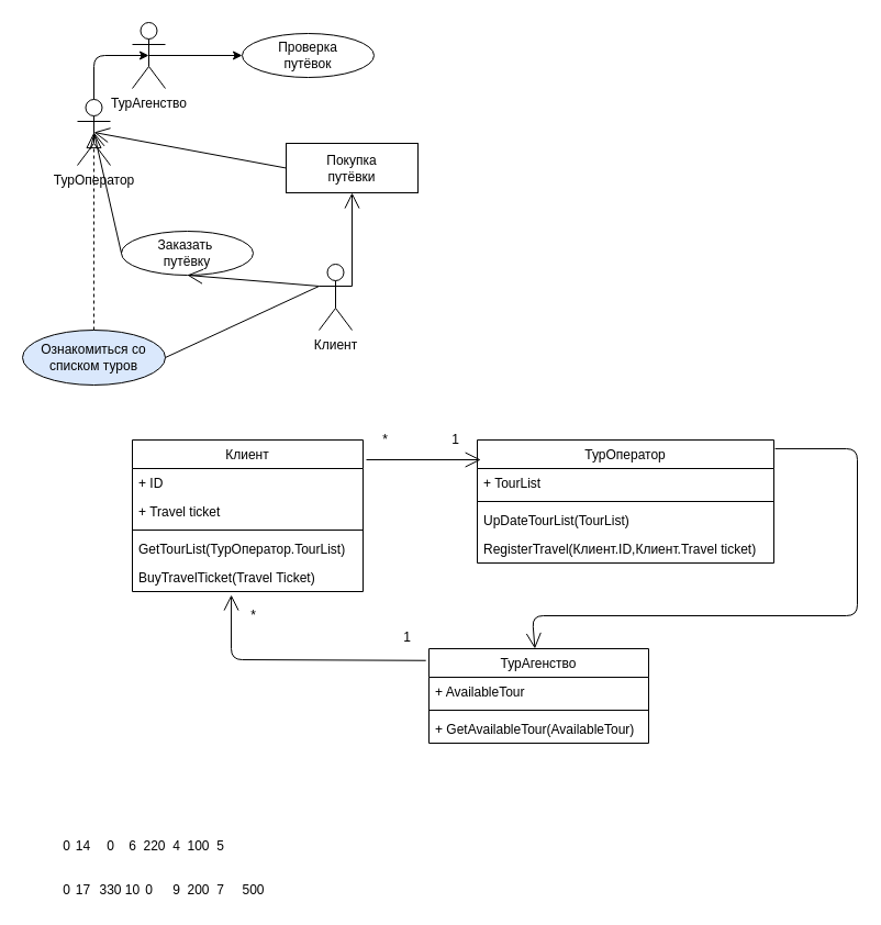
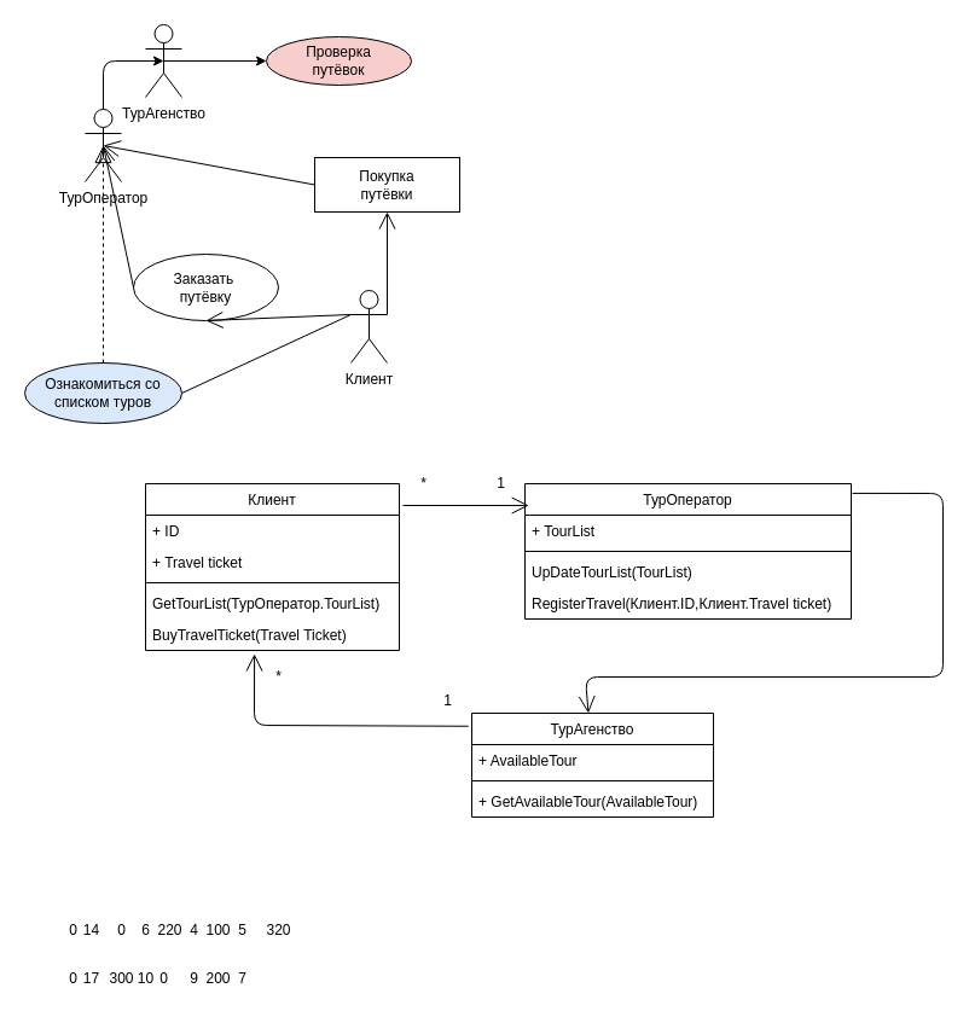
  <mxCell id="0" />
  <mxCell id="1" parent="0" />
  <mxCell id="2" value="Ознакомиться со&lt;br&gt;списком туров" style="ellipse;whiteSpace=wrap;html=1;fillColor=#dae8fc;" vertex="1" parent="1"><mxGeometry x="20" y="300" width="130" height="50" as="geometry" /></mxCell>
- <mxCell id="3" value="Заказать&amp;nbsp;&lt;br&gt;путёвку" style="ellipse;whiteSpace=wrap;html=1;" vertex="1" parent="1"><mxGeometry x="110" y="210" width="120" height="40" as="geometry" /></mxCell>
+ <mxCell id="3" value="Заказать&amp;nbsp;&lt;br&gt;путёвку" style="ellipse;whiteSpace=wrap;html=1;" vertex="1" parent="1"><mxGeometry x="110" y="210" width="120" height="55" as="geometry" /></mxCell>
  <mxCell id="4" value="ТурОператор" style="shape=umlActor;verticalLabelPosition=bottom;labelBackgroundColor=#ffffff;verticalAlign=top;html=1;outlineConnect=0;" vertex="1" parent="1"><mxGeometry x="70" y="90" width="30" height="60" as="geometry" /></mxCell>
  <mxCell id="5" value="" style="endArrow=none;html=1;entryX=1;entryY=0.5;entryDx=0;entryDy=0;exitX=0;exitY=0.333;exitDx=0;exitDy=0;exitPerimeter=0;" edge="1" parent="1" source="10" target="2"><mxGeometry width="50" height="50" relative="1" as="geometry"><mxPoint x="120" y="290" as="sourcePoint" /><mxPoint x="170" y="240" as="targetPoint" /></mxGeometry></mxCell>
  <mxCell id="6" value="Покупка&lt;br&gt;путёвки" style="whiteSpace=wrap;html=1;rounded=0;" vertex="1" parent="1"><mxGeometry x="260" y="130" width="120" height="45" as="geometry" /></mxCell>
  <mxCell id="7" value="ТурАгенство" style="shape=umlActor;verticalLabelPosition=bottom;labelBackgroundColor=#ffffff;verticalAlign=top;html=1;" vertex="1" parent="1"><mxGeometry x="120" y="20" width="30" height="60" as="geometry" /></mxCell>
- <mxCell id="8" value="Проверка&lt;br&gt;путёвок" style="ellipse;whiteSpace=wrap;html=1;" vertex="1" parent="1"><mxGeometry x="220" y="30" width="120" height="40" as="geometry" /></mxCell>
+ <mxCell id="8" value="Проверка&lt;br&gt;путёвок" style="ellipse;whiteSpace=wrap;html=1;fillColor=#f8cecc;" vertex="1" parent="1"><mxGeometry x="220" y="30" width="120" height="40" as="geometry" /></mxCell>
  <mxCell id="9" value="" style="endArrow=classic;html=1;entryX=0;entryY=0.5;entryDx=0;entryDy=0;exitX=0.5;exitY=0.5;exitDx=0;exitDy=0;exitPerimeter=0;" edge="1" parent="1" source="7" target="8"><mxGeometry width="50" height="50" relative="1" as="geometry"><mxPoint x="220" y="30" as="sourcePoint" /><mxPoint x="460" y="180" as="targetPoint" /></mxGeometry></mxCell>
  <mxCell id="10" value="Клиент" style="shape=umlActor;verticalLabelPosition=bottom;labelBackgroundColor=#ffffff;verticalAlign=top;html=1;outlineConnect=0;" vertex="1" parent="1"><mxGeometry x="290" y="240" width="30" height="60" as="geometry" /></mxCell>
  <mxCell id="11" value="" style="endArrow=block;dashed=1;endFill=0;endSize=12;html=1;exitX=0.5;exitY=0;exitDx=0;exitDy=0;entryX=0.5;entryY=0.5;entryDx=0;entryDy=0;entryPerimeter=0;" edge="1" parent="1" source="2" target="4"><mxGeometry width="160" relative="1" as="geometry"><mxPoint x="330" y="172.5" as="sourcePoint" /><mxPoint x="250" y="172.5" as="targetPoint" /></mxGeometry></mxCell>
  <mxCell id="12" value="" style="endArrow=classic;html=1;exitX=0.5;exitY=0;exitDx=0;exitDy=0;exitPerimeter=0;entryX=0.5;entryY=0.5;entryDx=0;entryDy=0;entryPerimeter=0;" edge="1" parent="1" source="4" target="7"><mxGeometry width="50" height="50" relative="1" as="geometry"><mxPoint x="410" y="250" as="sourcePoint" /><mxPoint x="460" y="200" as="targetPoint" /><Array as="points"><mxPoint x="85" y="50" /></Array></mxGeometry></mxCell>
  <mxCell id="13" value="" style="endArrow=open;endFill=1;endSize=12;html=1;exitX=0;exitY=0.5;exitDx=0;exitDy=0;entryX=0.5;entryY=0.5;entryDx=0;entryDy=0;entryPerimeter=0;" edge="1" parent="1" source="3" target="4"><mxGeometry width="160" relative="1" as="geometry"><mxPoint x="350" y="230" as="sourcePoint" /><mxPoint x="510" y="230" as="targetPoint" /></mxGeometry></mxCell>
  <mxCell id="14" value="" style="endArrow=open;endFill=1;endSize=12;html=1;exitX=0;exitY=0.5;exitDx=0;exitDy=0;entryX=0.5;entryY=0.5;entryDx=0;entryDy=0;entryPerimeter=0;" edge="1" parent="1" source="6" target="4"><mxGeometry width="160" relative="1" as="geometry"><mxPoint x="350" y="230" as="sourcePoint" /><mxPoint x="510" y="230" as="targetPoint" /></mxGeometry></mxCell>
  <mxCell id="15" value="" style="endArrow=open;endFill=1;endSize=12;html=1;exitX=0;exitY=0.333;exitDx=0;exitDy=0;exitPerimeter=0;entryX=0.5;entryY=1;entryDx=0;entryDy=0;" edge="1" parent="1" source="10" target="3"><mxGeometry width="160" relative="1" as="geometry"><mxPoint x="350" y="230" as="sourcePoint" /><mxPoint x="510" y="230" as="targetPoint" /></mxGeometry></mxCell>
  <mxCell id="16" value="" style="endArrow=open;endFill=1;endSize=12;html=1;exitX=1;exitY=0.333;exitDx=0;exitDy=0;exitPerimeter=0;entryX=0.5;entryY=1;entryDx=0;entryDy=0;" edge="1" parent="1" source="10" target="6"><mxGeometry width="160" relative="1" as="geometry"><mxPoint x="300" y="270" as="sourcePoint" /><mxPoint x="180" y="275" as="targetPoint" /></mxGeometry></mxCell>
  <mxCell id="17" value="" style="endArrow=open;endFill=1;endSize=12;html=1;entryX=0.012;entryY=0.161;entryDx=0;entryDy=0;entryPerimeter=0;" edge="1" parent="1" target="26"><mxGeometry width="160" relative="1" as="geometry"><mxPoint x="333" y="418" as="sourcePoint" /><mxPoint x="510" y="360" as="targetPoint" /></mxGeometry></mxCell>
  <mxCell id="18" value="Клиент" style="swimlane;fontStyle=0;childLayout=stackLayout;horizontal=1;startSize=26;fillColor=none;horizontalStack=0;resizeParent=1;resizeParentMax=0;resizeLast=0;collapsible=1;marginBottom=0;" vertex="1" parent="1"><mxGeometry x="120" y="400" width="210" height="138" as="geometry" /></mxCell>
  <mxCell id="19" value="+ ID" style="text;strokeColor=none;fillColor=none;spacingLeft=4;spacingRight=4;overflow=hidden;rotatable=0;points=[[0,0.5],[1,0.5]];portConstraint=eastwest;fontSize=12;" vertex="1" parent="18"><mxGeometry y="26" width="210" height="26" as="geometry" /></mxCell>
  <mxCell id="20" value="+ Travel ticket" style="text;strokeColor=none;fillColor=none;align=left;verticalAlign=top;spacingLeft=4;spacingRight=4;overflow=hidden;rotatable=0;points=[[0,0.5],[1,0.5]];portConstraint=eastwest;" vertex="1" parent="18"><mxGeometry y="52" width="210" height="26" as="geometry" /></mxCell>
  <mxCell id="21" value="" style="line;strokeWidth=1;fillColor=none;align=left;verticalAlign=middle;spacingTop=-1;spacingLeft=3;spacingRight=3;rotatable=0;labelPosition=right;points=[];portConstraint=eastwest;fontSize=12;" vertex="1" parent="18"><mxGeometry y="78" width="210" height="8" as="geometry" /></mxCell>
  <mxCell id="22" value="GetTourList(ТурОператор.TourList)" style="text;strokeColor=none;fillColor=none;spacingLeft=4;spacingRight=4;overflow=hidden;rotatable=0;points=[[0,0.5],[1,0.5]];portConstraint=eastwest;fontSize=12;" vertex="1" parent="18"><mxGeometry y="86" width="210" height="26" as="geometry" /></mxCell>
  <mxCell id="23" value="BuyTravelTicket(Travel Ticket)" style="text;strokeColor=none;fillColor=none;spacingLeft=4;spacingRight=4;overflow=hidden;rotatable=0;points=[[0,0.5],[1,0.5]];portConstraint=eastwest;fontSize=12;" vertex="1" parent="18"><mxGeometry y="112" width="210" height="26" as="geometry" /></mxCell>
  <mxCell id="24" value="*" style="text;html=1;align=center;verticalAlign=middle;resizable=0;points=[];autosize=1;" vertex="1" parent="1"><mxGeometry x="340" y="390" width="20" height="20" as="geometry" /></mxCell>
  <mxCell id="25" value="1" style="text;html=1;align=center;verticalAlign=middle;resizable=0;points=[];autosize=1;" vertex="1" parent="1"><mxGeometry x="404" y="390" width="20" height="20" as="geometry" /></mxCell>
  <mxCell id="26" value="ТурОператор" style="swimlane;fontStyle=0;childLayout=stackLayout;horizontal=1;startSize=26;fillColor=none;horizontalStack=0;resizeParent=1;resizeParentMax=0;resizeLast=0;collapsible=1;marginBottom=0;" vertex="1" parent="1"><mxGeometry x="434" y="400" width="270" height="112" as="geometry" /></mxCell>
  <mxCell id="27" value="+ TourList" style="text;strokeColor=none;fillColor=none;align=left;verticalAlign=top;spacingLeft=4;spacingRight=4;overflow=hidden;rotatable=0;points=[[0,0.5],[1,0.5]];portConstraint=eastwest;" vertex="1" parent="26"><mxGeometry y="26" width="270" height="26" as="geometry" /></mxCell>
  <mxCell id="28" value="" style="line;strokeWidth=1;fillColor=none;align=left;verticalAlign=middle;spacingTop=-1;spacingLeft=3;spacingRight=3;rotatable=0;labelPosition=right;points=[];portConstraint=eastwest;fontSize=12;" vertex="1" parent="26"><mxGeometry y="52" width="270" height="8" as="geometry" /></mxCell>
  <mxCell id="29" value="UpDateTourList(TourList)" style="text;strokeColor=none;fillColor=none;spacingLeft=4;spacingRight=4;overflow=hidden;rotatable=0;points=[[0,0.5],[1,0.5]];portConstraint=eastwest;fontSize=12;" vertex="1" parent="26"><mxGeometry y="60" width="270" height="26" as="geometry" /></mxCell>
  <mxCell id="30" value="RegisterTravel(Клиент.ID,Клиент.Travel ticket)" style="text;strokeColor=none;fillColor=none;spacingLeft=4;spacingRight=4;overflow=hidden;rotatable=0;points=[[0,0.5],[1,0.5]];portConstraint=eastwest;fontSize=12;" vertex="1" parent="26"><mxGeometry y="86" width="270" height="26" as="geometry" /></mxCell>
  <mxCell id="31" value="ТурАгенство" style="swimlane;fontStyle=0;childLayout=stackLayout;horizontal=1;startSize=26;fillColor=none;horizontalStack=0;resizeParent=1;resizeParentMax=0;resizeLast=0;collapsible=1;marginBottom=0;" vertex="1" parent="1"><mxGeometry x="390" y="590" width="200" height="86" as="geometry" /></mxCell>
  <mxCell id="32" value="+ AvailableTour" style="text;strokeColor=none;fillColor=none;align=left;verticalAlign=top;spacingLeft=4;spacingRight=4;overflow=hidden;rotatable=0;points=[[0,0.5],[1,0.5]];portConstraint=eastwest;" vertex="1" parent="31"><mxGeometry y="26" width="200" height="26" as="geometry" /></mxCell>
  <mxCell id="33" value="" style="line;strokeWidth=1;fillColor=none;align=left;verticalAlign=middle;spacingTop=-1;spacingLeft=3;spacingRight=3;rotatable=0;labelPosition=right;points=[];portConstraint=eastwest;" vertex="1" parent="31"><mxGeometry y="52" width="200" height="8" as="geometry" /></mxCell>
  <mxCell id="34" value="+ GetAvailableTour(AvailableTour)" style="text;strokeColor=none;fillColor=none;align=left;verticalAlign=top;spacingLeft=4;spacingRight=4;overflow=hidden;rotatable=0;points=[[0,0.5],[1,0.5]];portConstraint=eastwest;" vertex="1" parent="31"><mxGeometry y="60" width="200" height="26" as="geometry" /></mxCell>
  <mxCell id="35" value="" style="endArrow=open;endFill=1;endSize=12;html=1;exitX=-0.014;exitY=0.125;exitDx=0;exitDy=0;exitPerimeter=0;entryX=0.429;entryY=1.115;entryDx=0;entryDy=0;entryPerimeter=0;" edge="1" parent="1" source="31" target="23"><mxGeometry width="160" relative="1" as="geometry"><mxPoint x="350" y="560" as="sourcePoint" /><mxPoint x="510" y="560" as="targetPoint" /><Array as="points"><mxPoint x="210" y="600" /></Array></mxGeometry></mxCell>
  <mxCell id="36" value="*" style="text;html=1;align=center;verticalAlign=middle;resizable=0;points=[];autosize=1;" vertex="1" parent="1"><mxGeometry x="220" y="550" width="20" height="20" as="geometry" /></mxCell>
  <mxCell id="37" value="1" style="text;html=1;align=center;verticalAlign=middle;resizable=0;points=[];autosize=1;" vertex="1" parent="1"><mxGeometry x="360" y="570" width="20" height="20" as="geometry" /></mxCell>
  <mxCell id="38" value="" style="endArrow=open;endFill=1;endSize=12;html=1;exitX=1.004;exitY=0.071;exitDx=0;exitDy=0;exitPerimeter=0;" edge="1" parent="1" source="26" target="31"><mxGeometry width="160" relative="1" as="geometry"><mxPoint x="740" y="410" as="sourcePoint" /><mxPoint x="510" y="430" as="targetPoint" /><Array as="points"><mxPoint x="780" y="408" /><mxPoint x="780" y="560" /><mxPoint x="484" y="560" /></Array></mxGeometry></mxCell>
  <mxCell id="39" value="0" style="text;html=1;align=center;verticalAlign=middle;resizable=0;points=[];autosize=1;" vertex="1" parent="1"><mxGeometry x="50" y="760" width="20" height="20" as="geometry" /></mxCell>
  <mxCell id="40" value="14" style="text;html=1;align=center;verticalAlign=middle;resizable=0;points=[];autosize=1;" vertex="1" parent="1"><mxGeometry x="60" y="760" width="30" height="20" as="geometry" /></mxCell>
  <mxCell id="41" value="0" style="text;html=1;align=center;verticalAlign=middle;resizable=0;points=[];autosize=1;" vertex="1" parent="1"><mxGeometry x="90" y="760" width="20" height="20" as="geometry" /></mxCell>
  <mxCell id="42" value="6" style="text;html=1;align=center;verticalAlign=middle;resizable=0;points=[];autosize=1;" vertex="1" parent="1"><mxGeometry x="110" y="760" width="20" height="20" as="geometry" /></mxCell>
  <mxCell id="43" value="220" style="text;html=1;align=center;verticalAlign=middle;resizable=0;points=[];autosize=1;" vertex="1" parent="1"><mxGeometry x="120" y="760" width="40" height="20" as="geometry" /></mxCell>
  <mxCell id="44" value="4" style="text;html=1;align=center;verticalAlign=middle;resizable=0;points=[];autosize=1;" vertex="1" parent="1"><mxGeometry x="150" y="760" width="20" height="20" as="geometry" /></mxCell>
  <mxCell id="45" value="100" style="text;html=1;align=center;verticalAlign=middle;resizable=0;points=[];autosize=1;" vertex="1" parent="1"><mxGeometry x="160" y="760" width="40" height="20" as="geometry" /></mxCell>
  <mxCell id="46" value="5" style="text;html=1;align=center;verticalAlign=middle;resizable=0;points=[];autosize=1;" vertex="1" parent="1"><mxGeometry x="190" y="760" width="20" height="20" as="geometry" /></mxCell>
+ <mxCell id="47" value="320" style="text;html=1;align=center;verticalAlign=middle;resizable=0;points=[];autosize=1;" vertex="1" parent="1"><mxGeometry x="210" y="760" width="40" height="20" as="geometry" /></mxCell>
  <mxCell id="48" value="0" style="text;html=1;align=center;verticalAlign=middle;resizable=0;points=[];autosize=1;" vertex="1" parent="1"><mxGeometry x="50" y="800" width="20" height="20" as="geometry" /></mxCell>
  <mxCell id="49" value="17" style="text;html=1;align=center;verticalAlign=middle;resizable=0;points=[];autosize=1;" vertex="1" parent="1"><mxGeometry x="60" y="800" width="30" height="20" as="geometry" /></mxCell>
- <mxCell id="50" value="330" style="text;html=1;align=center;verticalAlign=middle;resizable=0;points=[];autosize=1;" vertex="1" parent="1"><mxGeometry x="80" y="800" width="40" height="20" as="geometry" /></mxCell>
+ <mxCell id="50" value="300" style="text;html=1;align=center;verticalAlign=middle;resizable=0;points=[];autosize=1;" vertex="1" parent="1"><mxGeometry x="80" y="800" width="40" height="20" as="geometry" /></mxCell>
  <mxCell id="51" value="10" style="text;html=1;align=center;verticalAlign=middle;resizable=0;points=[];autosize=1;" vertex="1" parent="1"><mxGeometry x="105" y="800" width="30" height="20" as="geometry" /></mxCell>
  <mxCell id="52" value="0" style="text;html=1;align=center;verticalAlign=middle;resizable=0;points=[];autosize=1;" vertex="1" parent="1"><mxGeometry x="125" y="800" width="20" height="20" as="geometry" /></mxCell>
  <mxCell id="53" value="9" style="text;html=1;align=center;verticalAlign=middle;resizable=0;points=[];autosize=1;" vertex="1" parent="1"><mxGeometry x="150" y="800" width="20" height="20" as="geometry" /></mxCell>
  <mxCell id="54" value="200" style="text;html=1;align=center;verticalAlign=middle;resizable=0;points=[];autosize=1;" vertex="1" parent="1"><mxGeometry x="160" y="800" width="40" height="20" as="geometry" /></mxCell>
  <mxCell id="55" value="7" style="text;html=1;align=center;verticalAlign=middle;resizable=0;points=[];autosize=1;" vertex="1" parent="1"><mxGeometry x="190" y="800" width="20" height="20" as="geometry" /></mxCell>
- <mxCell id="56" value="500" style="text;html=1;align=center;verticalAlign=middle;resizable=0;points=[];autosize=1;" vertex="1" parent="1"><mxGeometry x="210" y="800" width="40" height="20" as="geometry" /></mxCell>
